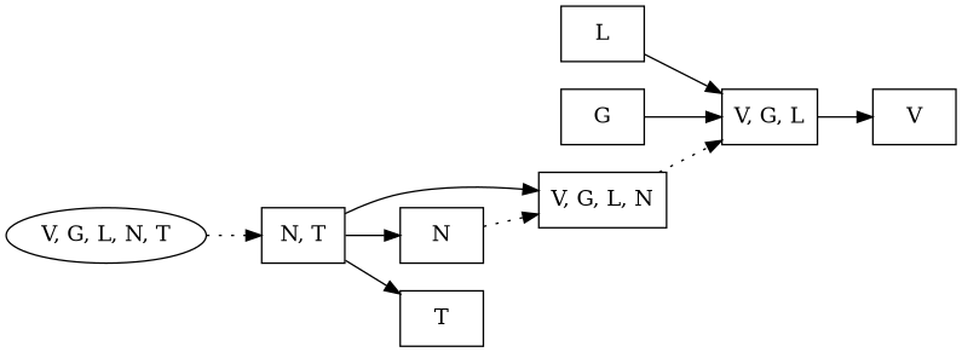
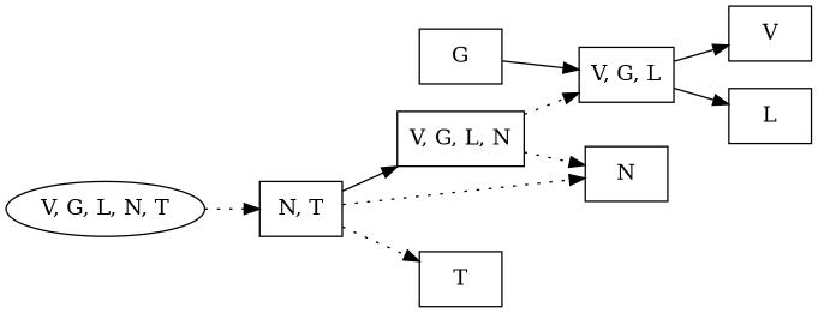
  digraph {
    rankdir=LR
    node [shape=box]
    n1 [label="V, G, L, N"]
    n2 [label="V, G, L"]
    n3 [label=N]
    n4 [label=V]
    n5 [label=L]
    n6 [label="N, T"]
    n7 [label=T]
    n8 [label=G]
    n9 [label="V, G, L, N, T" shape=""]
    n1 -> n2 [style=dotted]
-   n3 -> n1 [style=dotted]
+   n1 -> n3 [style=dotted]
    n2 -> n4
-   n5 -> n2
+   n2 -> n5
    n6 -> n1
-   n6 -> n3 [style=solid]
-   n6 -> n7
+   n6 -> n3 [style=dotted]
+   n6 -> n7 [style=dotted]
    n8 -> n2
    n9 -> n6 [style=dotted]
  }
